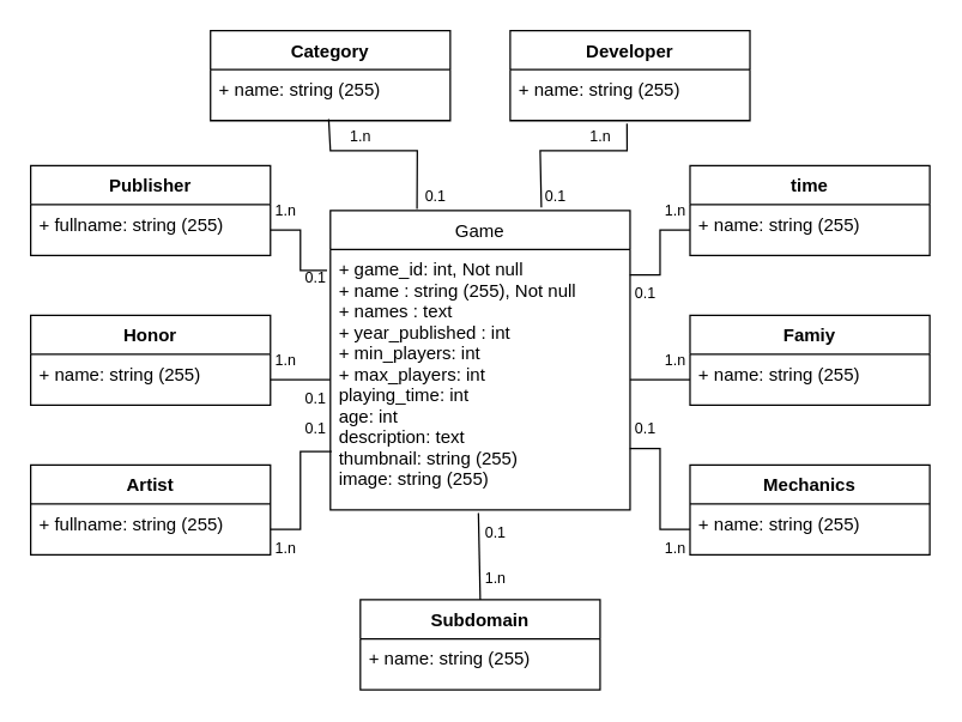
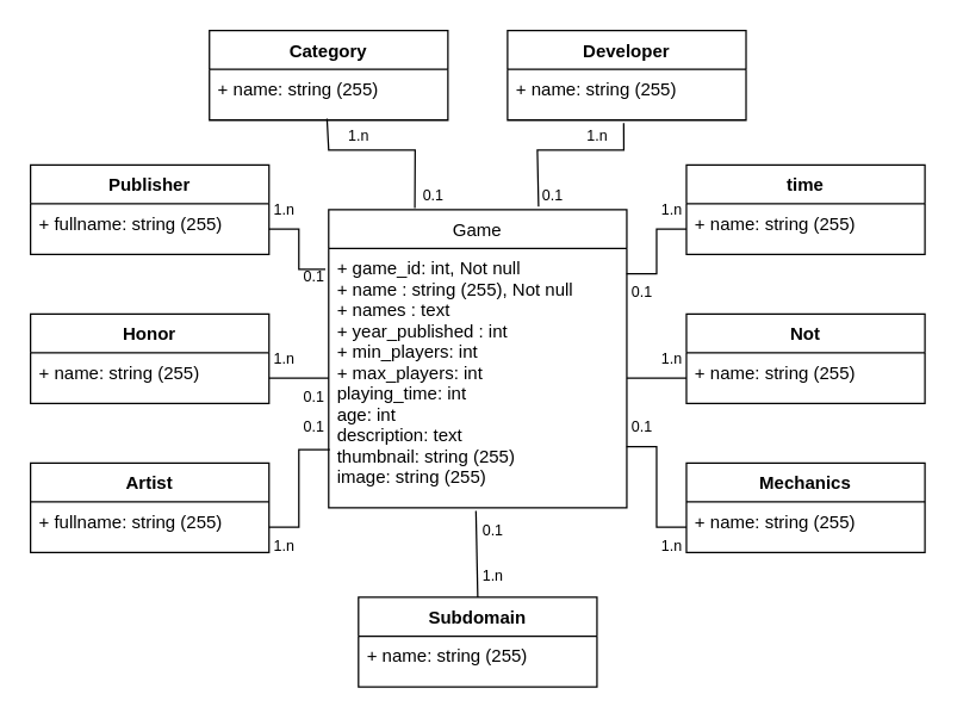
  <mxCell id="0" />
  <mxCell id="1" parent="0" />
  <mxCell id="2" style="edgeStyle=none;rounded=0;html=1;exitX=0.289;exitY=-0.005;exitDx=0;exitDy=0;entryX=0.493;entryY=0.971;entryDx=0;entryDy=0;entryPerimeter=0;endArrow=none;endFill=0;exitPerimeter=0;" edge="1" parent="1" source="4" target="11"><mxGeometry relative="1" as="geometry"><Array as="points"><mxPoint x="278" y="100" /><mxPoint x="220" y="100" /></Array></mxGeometry></mxCell>
  <mxCell id="3" style="edgeStyle=none;rounded=0;html=1;exitX=0.704;exitY=-0.01;exitDx=0;exitDy=0;entryX=0.487;entryY=1.059;entryDx=0;entryDy=0;entryPerimeter=0;endArrow=none;endFill=0;exitPerimeter=0;" edge="1" parent="1" source="4" target="17"><mxGeometry relative="1" as="geometry"><Array as="points"><mxPoint x="360" y="100" /><mxPoint x="418" y="100" /></Array></mxGeometry></mxCell>
  <mxCell id="4" value="Game" style="swimlane;fontStyle=0;childLayout=stackLayout;horizontal=1;startSize=26;fillColor=none;horizontalStack=0;resizeParent=1;resizeParentMax=0;resizeLast=0;collapsible=1;marginBottom=0;" vertex="1" parent="1"><mxGeometry x="220" y="140" width="200" height="200" as="geometry" /></mxCell>
  <mxCell id="5" value="+ game_id: int, Not null&#10;+ name : string (255), Not null&#10;+ names : text&#10;+ year_published : int&#10;+ min_players: int&#10;+ max_players: int&#10;playing_time: int&#10;age: int&#10;description: text&#10;thumbnail: string (255)&#10;image: string (255)&#10;" style="text;strokeColor=none;fillColor=none;align=left;verticalAlign=top;spacingLeft=4;spacingRight=4;overflow=hidden;rotatable=0;points=[[0,0.5],[1,0.5]];portConstraint=eastwest;" vertex="1" parent="4"><mxGeometry y="26" width="200" height="174" as="geometry" /></mxCell>
  <mxCell id="6" value="Publisher" style="swimlane;fontStyle=1;align=center;verticalAlign=top;childLayout=stackLayout;horizontal=1;startSize=26;horizontalStack=0;resizeParent=1;resizeParentMax=0;resizeLast=0;collapsible=1;marginBottom=0;" vertex="1" parent="1"><mxGeometry x="20" y="110" width="160" height="60" as="geometry" /></mxCell>
  <mxCell id="7" value="+ fullname: string (255)" style="text;strokeColor=none;fillColor=none;align=left;verticalAlign=top;spacingLeft=4;spacingRight=4;overflow=hidden;rotatable=0;points=[[0,0.5],[1,0.5]];portConstraint=eastwest;" vertex="1" parent="6"><mxGeometry y="26" width="160" height="34" as="geometry" /></mxCell>
  <mxCell id="8" value="Artist" style="swimlane;fontStyle=1;align=center;verticalAlign=top;childLayout=stackLayout;horizontal=1;startSize=26;horizontalStack=0;resizeParent=1;resizeParentMax=0;resizeLast=0;collapsible=1;marginBottom=0;" vertex="1" parent="1"><mxGeometry x="20" y="310" width="160" height="60" as="geometry" /></mxCell>
  <mxCell id="9" value="+ fullname: string (255)" style="text;strokeColor=none;fillColor=none;align=left;verticalAlign=top;spacingLeft=4;spacingRight=4;overflow=hidden;rotatable=0;points=[[0,0.5],[1,0.5]];portConstraint=eastwest;" vertex="1" parent="8"><mxGeometry y="26" width="160" height="34" as="geometry" /></mxCell>
  <mxCell id="10" value="Category" style="swimlane;fontStyle=1;align=center;verticalAlign=top;childLayout=stackLayout;horizontal=1;startSize=26;horizontalStack=0;resizeParent=1;resizeParentMax=0;resizeLast=0;collapsible=1;marginBottom=0;" vertex="1" parent="1"><mxGeometry x="140" y="20" width="160" height="60" as="geometry" /></mxCell>
  <mxCell id="11" value="+ name: string (255)" style="text;strokeColor=none;fillColor=none;align=left;verticalAlign=top;spacingLeft=4;spacingRight=4;overflow=hidden;rotatable=0;points=[[0,0.5],[1,0.5]];portConstraint=eastwest;" vertex="1" parent="10"><mxGeometry y="26" width="160" height="34" as="geometry" /></mxCell>
  <mxCell id="12" value="Mechanics" style="swimlane;fontStyle=1;align=center;verticalAlign=top;childLayout=stackLayout;horizontal=1;startSize=26;horizontalStack=0;resizeParent=1;resizeParentMax=0;resizeLast=0;collapsible=1;marginBottom=0;" vertex="1" parent="1"><mxGeometry x="460" y="310" width="160" height="60" as="geometry" /></mxCell>
  <mxCell id="13" value="+ name: string (255)" style="text;strokeColor=none;fillColor=none;align=left;verticalAlign=top;spacingLeft=4;spacingRight=4;overflow=hidden;rotatable=0;points=[[0,0.5],[1,0.5]];portConstraint=eastwest;" vertex="1" parent="12"><mxGeometry y="26" width="160" height="34" as="geometry" /></mxCell>
  <mxCell id="14" value="time" style="swimlane;fontStyle=1;align=center;verticalAlign=top;childLayout=stackLayout;horizontal=1;startSize=26;horizontalStack=0;resizeParent=1;resizeParentMax=0;resizeLast=0;collapsible=1;marginBottom=0;" vertex="1" parent="1"><mxGeometry x="460" y="110" width="160" height="60" as="geometry" /></mxCell>
  <mxCell id="15" value="+ name: string (255)" style="text;strokeColor=none;fillColor=none;align=left;verticalAlign=top;spacingLeft=4;spacingRight=4;overflow=hidden;rotatable=0;points=[[0,0.5],[1,0.5]];portConstraint=eastwest;" vertex="1" parent="14"><mxGeometry y="26" width="160" height="34" as="geometry" /></mxCell>
  <mxCell id="16" value="Developer" style="swimlane;fontStyle=1;align=center;verticalAlign=top;childLayout=stackLayout;horizontal=1;startSize=26;horizontalStack=0;resizeParent=1;resizeParentMax=0;resizeLast=0;collapsible=1;marginBottom=0;" vertex="1" parent="1"><mxGeometry x="340" y="20" width="160" height="60" as="geometry" /></mxCell>
  <mxCell id="17" value="+ name: string (255)" style="text;strokeColor=none;fillColor=none;align=left;verticalAlign=top;spacingLeft=4;spacingRight=4;overflow=hidden;rotatable=0;points=[[0,0.5],[1,0.5]];portConstraint=eastwest;" vertex="1" parent="16"><mxGeometry y="26" width="160" height="34" as="geometry" /></mxCell>
  <mxCell id="18" value="Honor" style="swimlane;fontStyle=1;align=center;verticalAlign=top;childLayout=stackLayout;horizontal=1;startSize=26;horizontalStack=0;resizeParent=1;resizeParentMax=0;resizeLast=0;collapsible=1;marginBottom=0;" vertex="1" parent="1"><mxGeometry x="20" y="210" width="160" height="60" as="geometry" /></mxCell>
  <mxCell id="19" value="+ name: string (255)" style="text;strokeColor=none;fillColor=none;align=left;verticalAlign=top;spacingLeft=4;spacingRight=4;overflow=hidden;rotatable=0;points=[[0,0.5],[1,0.5]];portConstraint=eastwest;" vertex="1" parent="18"><mxGeometry y="26" width="160" height="34" as="geometry" /></mxCell>
- <mxCell id="20" value="Famiy" style="swimlane;fontStyle=1;align=center;verticalAlign=top;childLayout=stackLayout;horizontal=1;startSize=26;horizontalStack=0;resizeParent=1;resizeParentMax=0;resizeLast=0;collapsible=1;marginBottom=0;" vertex="1" parent="1"><mxGeometry x="460" y="210" width="160" height="60" as="geometry" /></mxCell>
+ <mxCell id="20" value="Not" style="swimlane;fontStyle=1;align=center;verticalAlign=top;childLayout=stackLayout;horizontal=1;startSize=26;horizontalStack=0;resizeParent=1;resizeParentMax=0;resizeLast=0;collapsible=1;marginBottom=0;" vertex="1" parent="1"><mxGeometry x="460" y="210" width="160" height="60" as="geometry" /></mxCell>
  <mxCell id="21" value="+ name: string (255)" style="text;strokeColor=none;fillColor=none;align=left;verticalAlign=top;spacingLeft=4;spacingRight=4;overflow=hidden;rotatable=0;points=[[0,0.5],[1,0.5]];portConstraint=eastwest;" vertex="1" parent="20"><mxGeometry y="26" width="160" height="34" as="geometry" /></mxCell>
  <mxCell id="22" style="edgeStyle=none;rounded=0;html=1;exitX=0.5;exitY=0;exitDx=0;exitDy=0;entryX=0.494;entryY=1.012;entryDx=0;entryDy=0;entryPerimeter=0;endArrow=none;endFill=0;" edge="1" parent="1" source="23" target="5"><mxGeometry relative="1" as="geometry" /></mxCell>
  <mxCell id="23" value="Subdomain" style="swimlane;fontStyle=1;align=center;verticalAlign=top;childLayout=stackLayout;horizontal=1;startSize=26;horizontalStack=0;resizeParent=1;resizeParentMax=0;resizeLast=0;collapsible=1;marginBottom=0;" vertex="1" parent="1"><mxGeometry x="240" y="400" width="160" height="60" as="geometry" /></mxCell>
  <mxCell id="24" value="+ name: string (255)" style="text;strokeColor=none;fillColor=none;align=left;verticalAlign=top;spacingLeft=4;spacingRight=4;overflow=hidden;rotatable=0;points=[[0,0.5],[1,0.5]];portConstraint=eastwest;" vertex="1" parent="23"><mxGeometry y="26" width="160" height="34" as="geometry" /></mxCell>
  <mxCell id="25" style="edgeStyle=none;html=1;exitX=0;exitY=0.5;exitDx=0;exitDy=0;endArrow=none;endFill=0;rounded=0;entryX=0.999;entryY=0.098;entryDx=0;entryDy=0;entryPerimeter=0;" edge="1" parent="1" source="15" target="5"><mxGeometry relative="1" as="geometry"><mxPoint x="460" y="390" as="targetPoint" /><Array as="points"><mxPoint x="440" y="153" /><mxPoint x="440" y="183" /></Array></mxGeometry></mxCell>
  <mxCell id="26" style="edgeStyle=none;rounded=0;html=1;exitX=1;exitY=0.5;exitDx=0;exitDy=0;endArrow=none;endFill=0;" edge="1" parent="1" source="5" target="21"><mxGeometry relative="1" as="geometry" /></mxCell>
  <mxCell id="27" style="edgeStyle=none;rounded=0;html=1;exitX=0;exitY=0.5;exitDx=0;exitDy=0;entryX=0.999;entryY=0.764;entryDx=0;entryDy=0;entryPerimeter=0;endArrow=none;endFill=0;" edge="1" parent="1" source="13" target="5"><mxGeometry relative="1" as="geometry"><Array as="points"><mxPoint x="440" y="353" /><mxPoint x="440" y="299" /></Array></mxGeometry></mxCell>
  <mxCell id="28" style="edgeStyle=none;rounded=0;html=1;exitX=1;exitY=0.5;exitDx=0;exitDy=0;entryX=0.004;entryY=0.776;entryDx=0;entryDy=0;entryPerimeter=0;endArrow=none;endFill=0;" edge="1" parent="1" source="9" target="5"><mxGeometry relative="1" as="geometry"><Array as="points"><mxPoint x="200" y="353" /><mxPoint x="200" y="301" /></Array></mxGeometry></mxCell>
  <mxCell id="29" style="edgeStyle=none;rounded=0;html=1;exitX=1;exitY=0.5;exitDx=0;exitDy=0;entryX=0;entryY=0.5;entryDx=0;entryDy=0;endArrow=none;endFill=0;" edge="1" parent="1" source="19" target="5"><mxGeometry relative="1" as="geometry" /></mxCell>
  <mxCell id="30" style="edgeStyle=none;rounded=0;html=1;exitX=1;exitY=0.5;exitDx=0;exitDy=0;entryX=-0.011;entryY=0.081;entryDx=0;entryDy=0;entryPerimeter=0;endArrow=none;endFill=0;" edge="1" parent="1" source="7" target="5"><mxGeometry relative="1" as="geometry"><Array as="points"><mxPoint x="200" y="153" /><mxPoint x="200" y="180" /></Array></mxGeometry></mxCell>
  <mxCell id="31" value="&lt;font style=&quot;font-size: 10px;&quot;&gt;0.1&lt;/font&gt;" style="text;html=1;align=center;verticalAlign=middle;resizable=0;points=[];autosize=1;strokeColor=none;fillColor=none;" vertex="1" parent="1"><mxGeometry x="350" y="115" width="40" height="30" as="geometry" /></mxCell>
  <mxCell id="32" value="&lt;font style=&quot;font-size: 10px;&quot;&gt;1.n&lt;/font&gt;" style="text;html=1;align=center;verticalAlign=middle;resizable=0;points=[];autosize=1;strokeColor=none;fillColor=none;" vertex="1" parent="1"><mxGeometry x="380" y="75" width="40" height="30" as="geometry" /></mxCell>
  <mxCell id="33" value="&lt;font style=&quot;font-size: 10px;&quot;&gt;1.n&lt;/font&gt;" style="text;html=1;align=center;verticalAlign=middle;resizable=0;points=[];autosize=1;strokeColor=none;fillColor=none;" vertex="1" parent="1"><mxGeometry x="220" y="75" width="40" height="30" as="geometry" /></mxCell>
  <mxCell id="34" value="&lt;font style=&quot;font-size: 10px;&quot;&gt;1.n&lt;/font&gt;" style="text;html=1;align=center;verticalAlign=middle;resizable=0;points=[];autosize=1;strokeColor=none;fillColor=none;" vertex="1" parent="1"><mxGeometry x="170" y="125" width="40" height="30" as="geometry" /></mxCell>
  <mxCell id="35" value="&lt;font style=&quot;font-size: 10px;&quot;&gt;1.n&lt;/font&gt;" style="text;html=1;align=center;verticalAlign=middle;resizable=0;points=[];autosize=1;strokeColor=none;fillColor=none;" vertex="1" parent="1"><mxGeometry x="170" y="225" width="40" height="30" as="geometry" /></mxCell>
  <mxCell id="36" value="&lt;font style=&quot;font-size: 10px;&quot;&gt;1.n&lt;/font&gt;" style="text;html=1;align=center;verticalAlign=middle;resizable=0;points=[];autosize=1;strokeColor=none;fillColor=none;" vertex="1" parent="1"><mxGeometry x="170" y="350" width="40" height="30" as="geometry" /></mxCell>
  <mxCell id="37" value="&lt;font style=&quot;font-size: 10px;&quot;&gt;1.n&lt;/font&gt;" style="text;html=1;align=center;verticalAlign=middle;resizable=0;points=[];autosize=1;strokeColor=none;fillColor=none;" vertex="1" parent="1"><mxGeometry x="310" y="370" width="40" height="30" as="geometry" /></mxCell>
  <mxCell id="38" value="&lt;font style=&quot;font-size: 10px;&quot;&gt;1.n&lt;/font&gt;" style="text;html=1;align=center;verticalAlign=middle;resizable=0;points=[];autosize=1;strokeColor=none;fillColor=none;" vertex="1" parent="1"><mxGeometry x="430" y="350" width="40" height="30" as="geometry" /></mxCell>
  <mxCell id="39" value="&lt;font style=&quot;font-size: 10px;&quot;&gt;1.n&lt;/font&gt;" style="text;html=1;align=center;verticalAlign=middle;resizable=0;points=[];autosize=1;strokeColor=none;fillColor=none;" vertex="1" parent="1"><mxGeometry x="430" y="225" width="40" height="30" as="geometry" /></mxCell>
  <mxCell id="40" value="&lt;font style=&quot;font-size: 10px;&quot;&gt;1.n&lt;/font&gt;" style="text;html=1;align=center;verticalAlign=middle;resizable=0;points=[];autosize=1;strokeColor=none;fillColor=none;" vertex="1" parent="1"><mxGeometry x="430" y="125" width="40" height="30" as="geometry" /></mxCell>
  <mxCell id="41" value="&lt;font style=&quot;font-size: 10px;&quot;&gt;0.1&lt;/font&gt;" style="text;html=1;align=center;verticalAlign=middle;resizable=0;points=[];autosize=1;strokeColor=none;fillColor=none;" vertex="1" parent="1"><mxGeometry x="270" y="115" width="40" height="30" as="geometry" /></mxCell>
  <mxCell id="42" value="&lt;font style=&quot;font-size: 10px;&quot;&gt;0.1&lt;/font&gt;" style="text;html=1;align=center;verticalAlign=middle;resizable=0;points=[];autosize=1;strokeColor=none;fillColor=none;" vertex="1" parent="1"><mxGeometry x="410" y="180" width="40" height="30" as="geometry" /></mxCell>
  <mxCell id="43" value="&lt;font style=&quot;font-size: 10px;&quot;&gt;0.1&lt;/font&gt;" style="text;html=1;align=center;verticalAlign=middle;resizable=0;points=[];autosize=1;strokeColor=none;fillColor=none;" vertex="1" parent="1"><mxGeometry x="410" y="270" width="40" height="30" as="geometry" /></mxCell>
  <mxCell id="44" value="&lt;font style=&quot;font-size: 10px;&quot;&gt;0.1&lt;/font&gt;" style="text;html=1;align=center;verticalAlign=middle;resizable=0;points=[];autosize=1;strokeColor=none;fillColor=none;" vertex="1" parent="1"><mxGeometry x="310" y="340" width="40" height="30" as="geometry" /></mxCell>
  <mxCell id="45" value="&lt;font style=&quot;font-size: 10px;&quot;&gt;0.1&lt;/font&gt;" style="text;html=1;align=center;verticalAlign=middle;resizable=0;points=[];autosize=1;strokeColor=none;fillColor=none;" vertex="1" parent="1"><mxGeometry x="190" y="270" width="40" height="30" as="geometry" /></mxCell>
  <mxCell id="46" value="&lt;font style=&quot;font-size: 10px;&quot;&gt;0.1&lt;/font&gt;" style="text;html=1;align=center;verticalAlign=middle;resizable=0;points=[];autosize=1;strokeColor=none;fillColor=none;" vertex="1" parent="1"><mxGeometry x="190" y="250" width="40" height="30" as="geometry" /></mxCell>
  <mxCell id="47" value="&lt;font style=&quot;font-size: 10px;&quot;&gt;0.1&lt;/font&gt;" style="text;html=1;align=center;verticalAlign=middle;resizable=0;points=[];autosize=1;strokeColor=none;fillColor=none;" vertex="1" parent="1"><mxGeometry x="190" y="170" width="40" height="30" as="geometry" /></mxCell>
